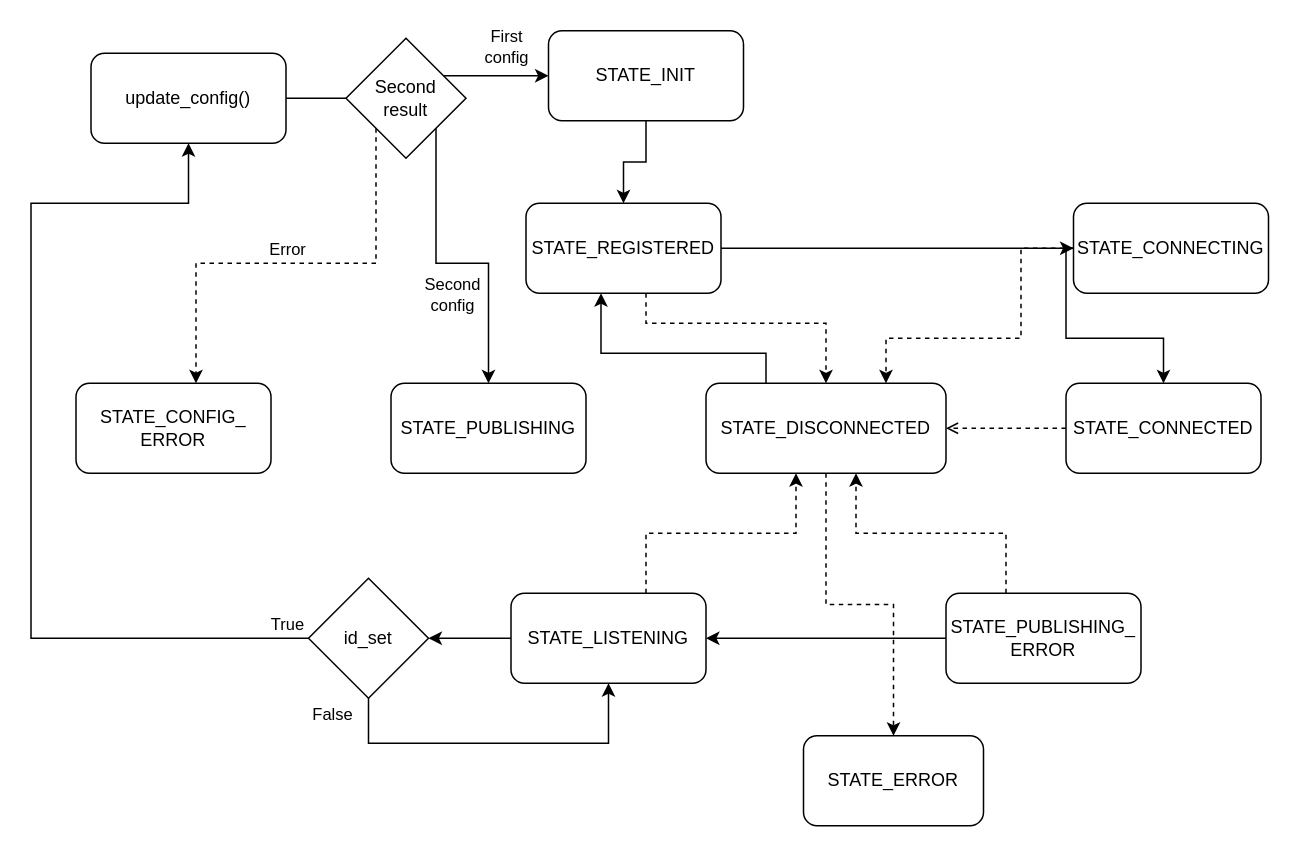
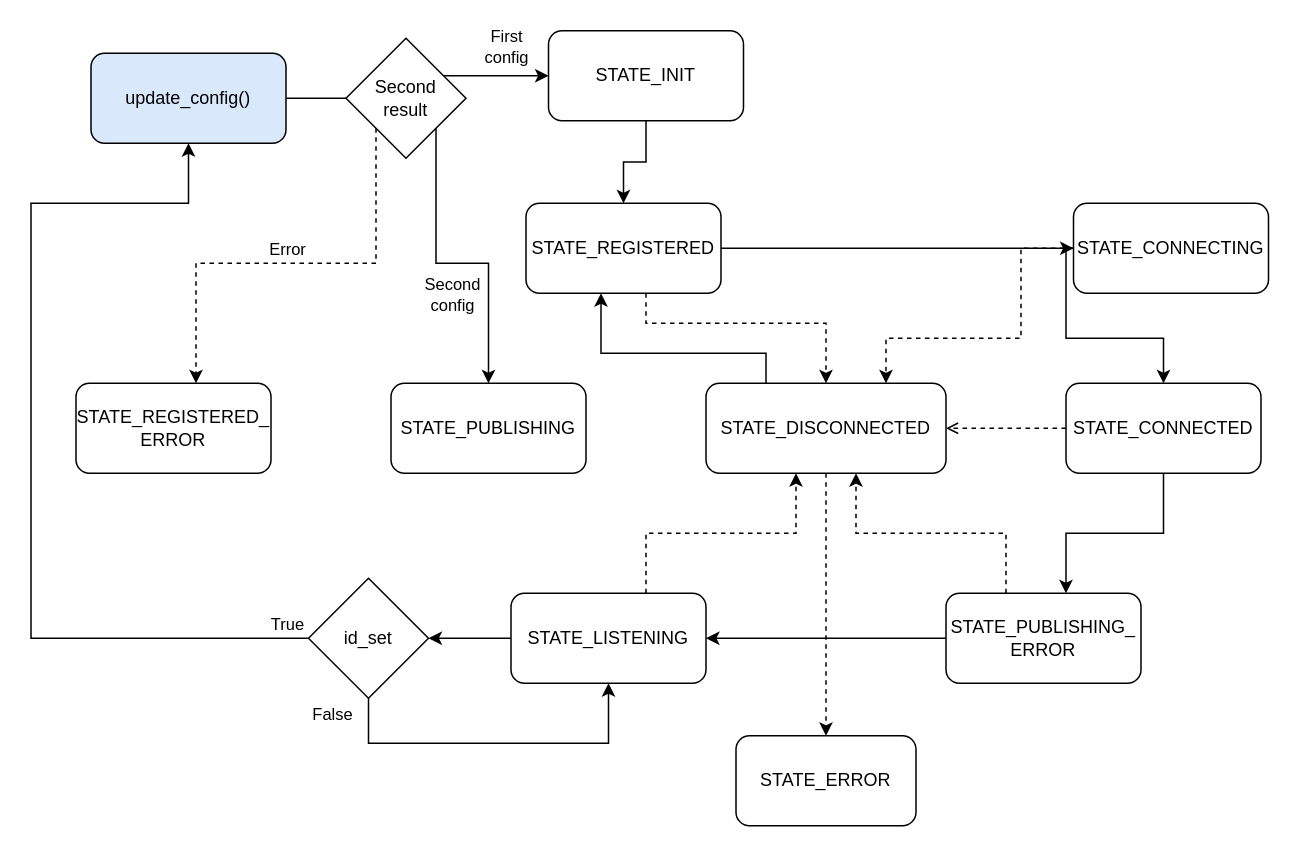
  <mxCell id="0" />
  <mxCell id="1" parent="0" />
  <mxCell id="2" style="edgeStyle=orthogonalEdgeStyle;rounded=0;orthogonalLoop=1;jettySize=auto;html=1;" edge="1" parent="1" source="3" target="6"><mxGeometry relative="1" as="geometry" /></mxCell>
  <mxCell id="3" value="STATE_INIT" style="rounded=1;whiteSpace=wrap;html=1;" vertex="1" parent="1"><mxGeometry x="365" y="20" width="130" height="60" as="geometry" /></mxCell>
  <mxCell id="4" value="" style="edgeStyle=orthogonalEdgeStyle;rounded=0;orthogonalLoop=1;jettySize=auto;html=1;" edge="1" parent="1" source="6" target="9"><mxGeometry relative="1" as="geometry" /></mxCell>
  <mxCell id="5" style="edgeStyle=orthogonalEdgeStyle;rounded=0;orthogonalLoop=1;jettySize=auto;html=1;dashed=1;" edge="1" parent="1" source="6" target="22"><mxGeometry relative="1" as="geometry"><Array as="points"><mxPoint x="430" y="215" /><mxPoint x="550" y="215" /></Array></mxGeometry></mxCell>
  <mxCell id="6" value="STATE_REGISTERED" style="rounded=1;whiteSpace=wrap;html=1;" vertex="1" parent="1"><mxGeometry x="350" y="135" width="130" height="60" as="geometry" /></mxCell>
  <mxCell id="7" style="edgeStyle=orthogonalEdgeStyle;rounded=0;orthogonalLoop=1;jettySize=auto;html=1;dashed=1;" edge="1" parent="1" source="9" target="22"><mxGeometry relative="1" as="geometry"><Array as="points"><mxPoint x="680" y="225" /><mxPoint x="590" y="225" /></Array></mxGeometry></mxCell>
  <mxCell id="8" value="" style="edgeStyle=orthogonalEdgeStyle;rounded=0;orthogonalLoop=1;jettySize=auto;html=1;" edge="1" parent="1" source="9" target="12"><mxGeometry relative="1" as="geometry"><Array as="points"><mxPoint x="710" y="225" /><mxPoint x="775" y="225" /></Array></mxGeometry></mxCell>
  <mxCell id="9" value="STATE_CONNECTING" style="rounded=1;whiteSpace=wrap;html=1;" vertex="1" parent="1"><mxGeometry x="715" y="135" width="130" height="60" as="geometry" /></mxCell>
+ <mxCell id="10" value="" style="edgeStyle=orthogonalEdgeStyle;rounded=0;orthogonalLoop=1;jettySize=auto;html=1;" edge="1" parent="1" source="12" target="15"><mxGeometry relative="1" as="geometry"><Array as="points"><mxPoint x="775" y="355" /><mxPoint x="710" y="355" /></Array></mxGeometry></mxCell>
  <mxCell id="11" value="" style="edgeStyle=orthogonalEdgeStyle;rounded=0;orthogonalLoop=1;jettySize=auto;html=1;dashed=1;endArrow=open;" edge="1" parent="1" source="12" target="22"><mxGeometry relative="1" as="geometry" /></mxCell>
  <mxCell id="12" value="STATE_CONNECTED" style="rounded=1;whiteSpace=wrap;html=1;" vertex="1" parent="1"><mxGeometry x="710" y="255" width="130" height="60" as="geometry" /></mxCell>
  <mxCell id="13" value="" style="edgeStyle=orthogonalEdgeStyle;rounded=0;orthogonalLoop=1;jettySize=auto;html=1;" edge="1" parent="1" source="15" target="18"><mxGeometry relative="1" as="geometry" /></mxCell>
  <mxCell id="14" style="edgeStyle=orthogonalEdgeStyle;rounded=0;orthogonalLoop=1;jettySize=auto;html=1;dashed=1;" edge="1" parent="1" source="15" target="22"><mxGeometry relative="1" as="geometry"><Array as="points"><mxPoint x="670" y="355" /><mxPoint x="570" y="355" /></Array></mxGeometry></mxCell>
  <mxCell id="15" value="STATE_PUBLISHING_&lt;br&gt;ERROR" style="rounded=1;whiteSpace=wrap;html=1;" vertex="1" parent="1"><mxGeometry x="630" y="395" width="130" height="60" as="geometry" /></mxCell>
  <mxCell id="16" style="edgeStyle=orthogonalEdgeStyle;rounded=0;orthogonalLoop=1;jettySize=auto;html=1;dashed=1;" edge="1" parent="1" source="18" target="22"><mxGeometry relative="1" as="geometry"><Array as="points"><mxPoint x="430" y="355" /><mxPoint x="530" y="355" /></Array></mxGeometry></mxCell>
  <mxCell id="17" style="edgeStyle=orthogonalEdgeStyle;rounded=0;orthogonalLoop=1;jettySize=auto;html=1;" edge="1" parent="1" source="18" target="36"><mxGeometry relative="1" as="geometry"><Array as="points" /></mxGeometry></mxCell>
  <mxCell id="18" value="STATE_LISTENING" style="rounded=1;whiteSpace=wrap;html=1;" vertex="1" parent="1"><mxGeometry x="340" y="395" width="130" height="60" as="geometry" /></mxCell>
  <mxCell id="19" value="STATE_PUBLISHING" style="rounded=1;whiteSpace=wrap;html=1;" vertex="1" parent="1"><mxGeometry x="260" y="255" width="130" height="60" as="geometry" /></mxCell>
  <mxCell id="20" style="edgeStyle=orthogonalEdgeStyle;rounded=0;orthogonalLoop=1;jettySize=auto;html=1;" edge="1" parent="1" source="22" target="6"><mxGeometry relative="1" as="geometry"><Array as="points"><mxPoint x="510" y="235" /><mxPoint x="400" y="235" /></Array></mxGeometry></mxCell>
  <mxCell id="21" style="edgeStyle=orthogonalEdgeStyle;rounded=0;orthogonalLoop=1;jettySize=auto;html=1;dashed=1;" edge="1" parent="1" source="22" target="23"><mxGeometry relative="1" as="geometry"><mxPoint x="550" y="465" as="targetPoint" /></mxGeometry></mxCell>
  <mxCell id="22" value="STATE_DISCONNECTED" style="rounded=1;whiteSpace=wrap;html=1;" vertex="1" parent="1"><mxGeometry x="470" y="255" width="160" height="60" as="geometry" /></mxCell>
- <mxCell id="23" value="STATE_ERROR" style="rounded=1;whiteSpace=wrap;html=1;" vertex="1" parent="1"><mxGeometry x="535" y="490" width="120" height="60" as="geometry" /></mxCell>
+ <mxCell id="23" value="STATE_ERROR" style="rounded=1;whiteSpace=wrap;html=1;" vertex="1" parent="1"><mxGeometry x="490" y="490" width="120" height="60" as="geometry" /></mxCell>
  <mxCell id="24" value="" style="edgeStyle=orthogonalEdgeStyle;rounded=0;orthogonalLoop=1;jettySize=auto;html=1;" edge="1" parent="1" source="30" target="3"><mxGeometry relative="1" as="geometry"><mxPoint x="350" y="65" as="targetPoint" /></mxGeometry></mxCell>
  <mxCell id="25" value="First&lt;br&gt;config" style="edgeLabel;html=1;align=center;verticalAlign=middle;resizable=0;points=[];" vertex="1" connectable="0" parent="24"><mxGeometry x="0.738" y="2" relative="1" as="geometry"><mxPoint x="-4" y="-18" as="offset" /></mxGeometry></mxCell>
  <mxCell id="26" style="edgeStyle=orthogonalEdgeStyle;rounded=0;orthogonalLoop=1;jettySize=auto;html=1;" edge="1" parent="1" source="37" target="19"><mxGeometry relative="1" as="geometry"><Array as="points"><mxPoint x="290" y="175" /><mxPoint x="325" y="175" /></Array></mxGeometry></mxCell>
  <mxCell id="27" value="Second&lt;br&gt;config" style="edgeLabel;html=1;align=center;verticalAlign=middle;resizable=0;points=[];" vertex="1" connectable="0" parent="26"><mxGeometry x="-0.22" y="2" relative="1" as="geometry"><mxPoint x="8" y="30" as="offset" /></mxGeometry></mxCell>
  <mxCell id="28" style="edgeStyle=orthogonalEdgeStyle;rounded=0;orthogonalLoop=1;jettySize=auto;html=1;dashed=1;" edge="1" parent="1" source="37" target="31"><mxGeometry relative="1" as="geometry"><Array as="points"><mxPoint x="250" y="175" /><mxPoint x="130" y="175" /></Array></mxGeometry></mxCell>
  <mxCell id="29" value="Error" style="edgeLabel;html=1;align=center;verticalAlign=middle;resizable=0;points=[];" vertex="1" connectable="0" parent="28"><mxGeometry x="-0.593" y="1" relative="1" as="geometry"><mxPoint x="-61" y="21" as="offset" /></mxGeometry></mxCell>
- <mxCell id="30" value="update_config()" style="rounded=1;whiteSpace=wrap;html=1;" vertex="1" parent="1"><mxGeometry x="60" y="35" width="130" height="60" as="geometry" /></mxCell>
- <mxCell id="31" value="STATE_CONFIG_&lt;br&gt;ERROR" style="rounded=1;whiteSpace=wrap;html=1;" vertex="1" parent="1"><mxGeometry x="50" y="255" width="130" height="60" as="geometry" /></mxCell>
+ <mxCell id="30" value="update_config()" style="rounded=1;whiteSpace=wrap;html=1;fillColor=#dae8fc;" vertex="1" parent="1"><mxGeometry x="60" y="35" width="130" height="60" as="geometry" /></mxCell>
+ <mxCell id="31" value="STATE_REGISTERED_&lt;br&gt;ERROR" style="rounded=1;whiteSpace=wrap;html=1;" vertex="1" parent="1"><mxGeometry x="50" y="255" width="130" height="60" as="geometry" /></mxCell>
  <mxCell id="32" style="edgeStyle=orthogonalEdgeStyle;rounded=0;orthogonalLoop=1;jettySize=auto;html=1;" edge="1" parent="1" source="36" target="18"><mxGeometry relative="1" as="geometry"><Array as="points"><mxPoint x="245" y="495" /><mxPoint x="405" y="495" /></Array></mxGeometry></mxCell>
  <mxCell id="33" value="False" style="edgeLabel;html=1;align=center;verticalAlign=middle;resizable=0;points=[];" vertex="1" connectable="0" parent="32"><mxGeometry x="-0.774" y="-3" relative="1" as="geometry"><mxPoint x="-22" y="-16" as="offset" /></mxGeometry></mxCell>
  <mxCell id="34" style="edgeStyle=orthogonalEdgeStyle;rounded=0;orthogonalLoop=1;jettySize=auto;html=1;" edge="1" parent="1" source="36" target="30"><mxGeometry relative="1" as="geometry"><Array as="points"><mxPoint x="20" y="425" /><mxPoint x="20" y="135" /><mxPoint x="125" y="135" /></Array></mxGeometry></mxCell>
  <mxCell id="35" value="True" style="edgeLabel;html=1;align=center;verticalAlign=middle;resizable=0;points=[];" vertex="1" connectable="0" parent="34"><mxGeometry x="-0.883" y="1" relative="1" as="geometry"><mxPoint x="21" y="-11" as="offset" /></mxGeometry></mxCell>
  <mxCell id="36" value="id_set" style="rhombus;whiteSpace=wrap;html=1;" vertex="1" parent="1"><mxGeometry x="205" y="385" width="80" height="80" as="geometry" /></mxCell>
  <mxCell id="37" value="Second&lt;br&gt;result" style="rhombus;whiteSpace=wrap;html=1;" vertex="1" parent="1"><mxGeometry y="25" width="80" height="80" as="geometry" x="230" /></mxCell>
